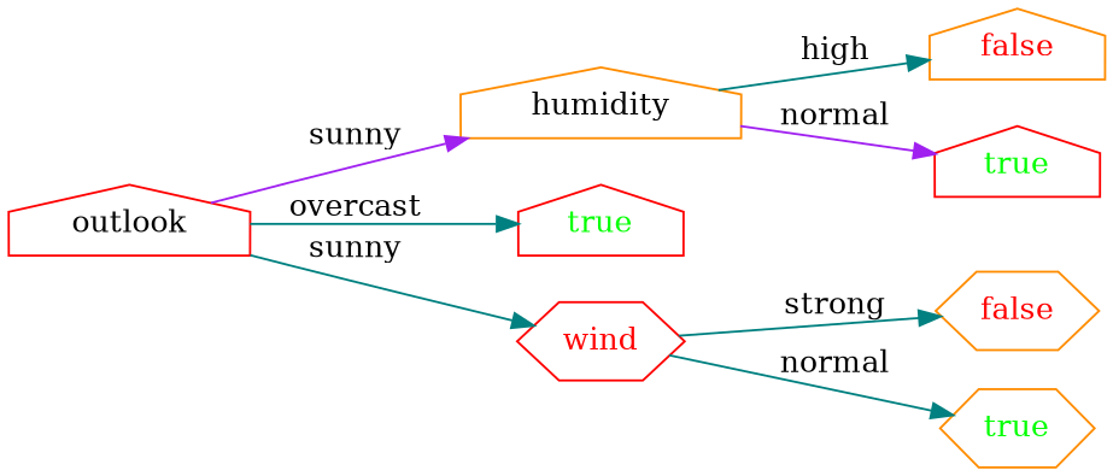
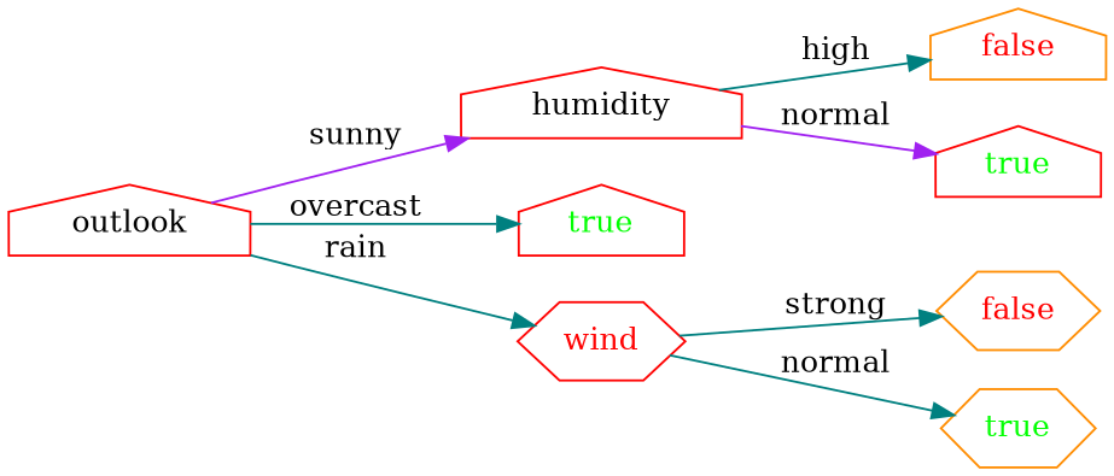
  digraph {
    rankdir=LR
    node [color=red shape=house fontcolor=green]
    edge [color=teal]
    n1 [label=outlook fontcolor=""]
-   n2 [color=darkorange label=humidity fontcolor=""]
+   n2 [label=humidity fontcolor=""]
    n3 [label=true]
    n4 [fontcolor=red label=wind shape=hexagon]
    n5 [color=darkorange fontcolor=red label=false]
    n6 [label=true]
    n7 [color=darkorange fontcolor=red label=false shape=hexagon]
    n8 [color=darkorange label=true shape=hexagon]
    n1 -> n2 [color=purple label=sunny]
    n1 -> n3 [label=overcast]
-   n1 -> n4 [label=sunny]
+   n1 -> n4 [label=rain]
    n2 -> n5 [label=high]
    n2 -> n6 [color=purple label=normal]
    n4 -> n7 [label=strong]
    n4 -> n8 [label=normal]
  }
